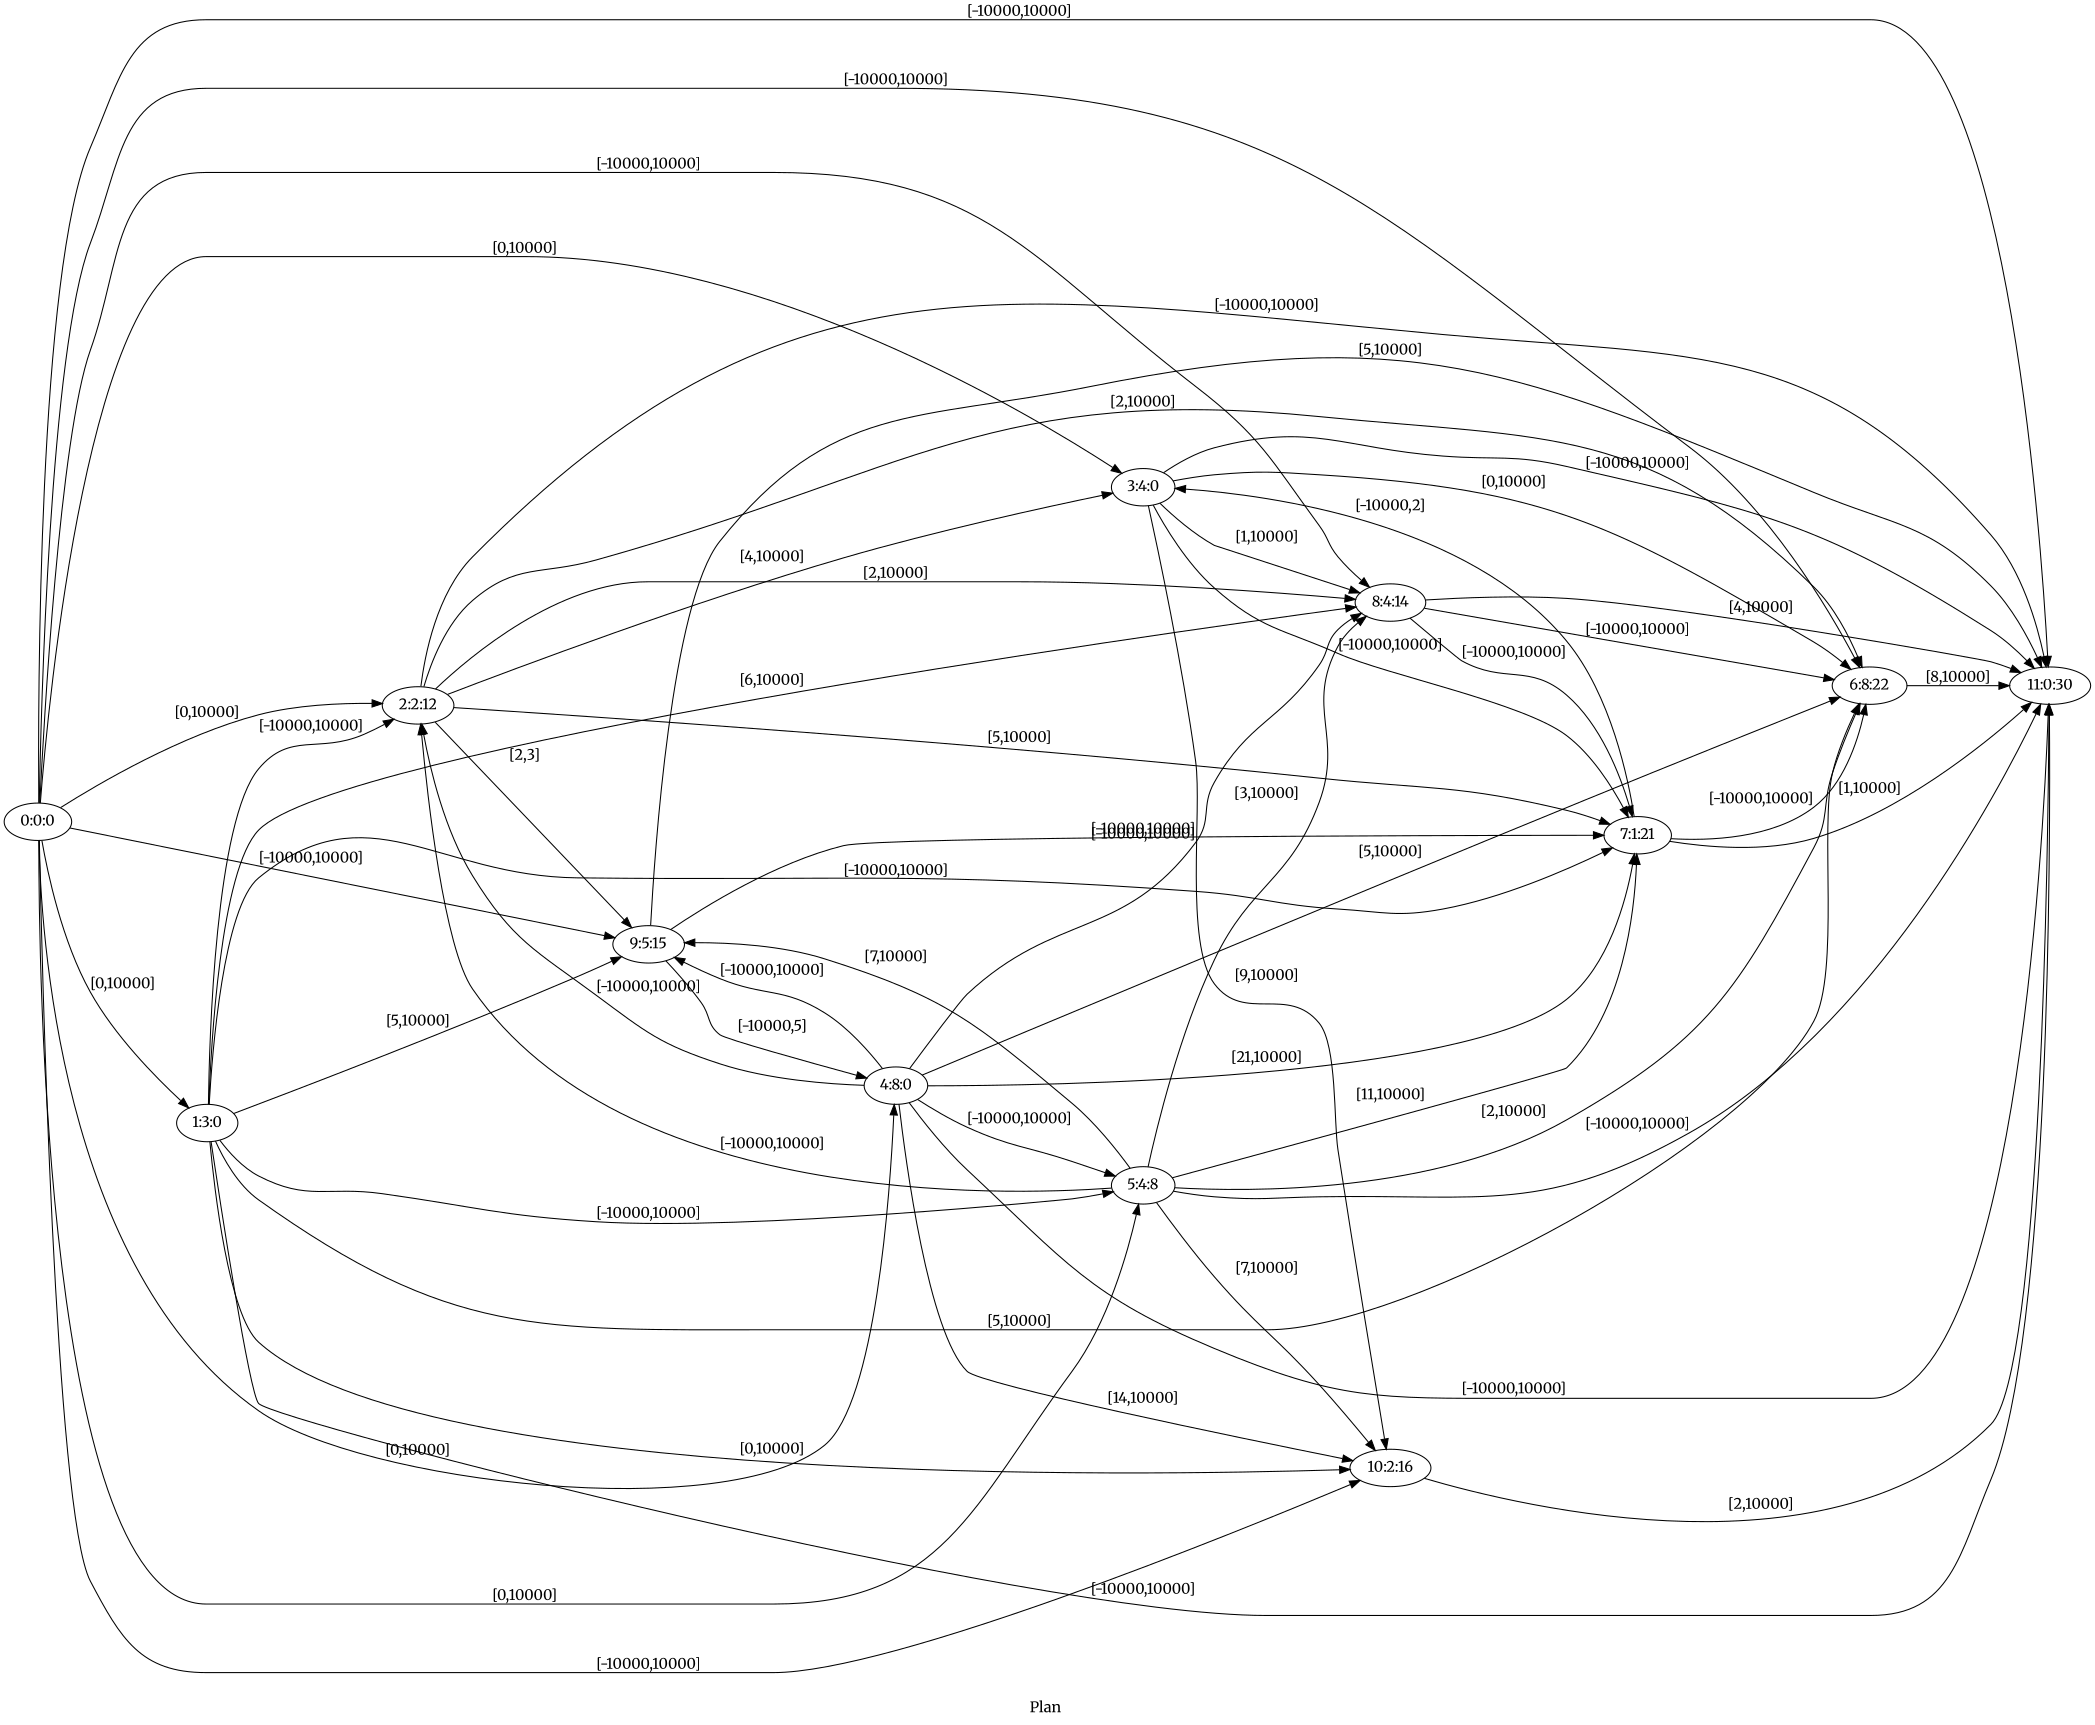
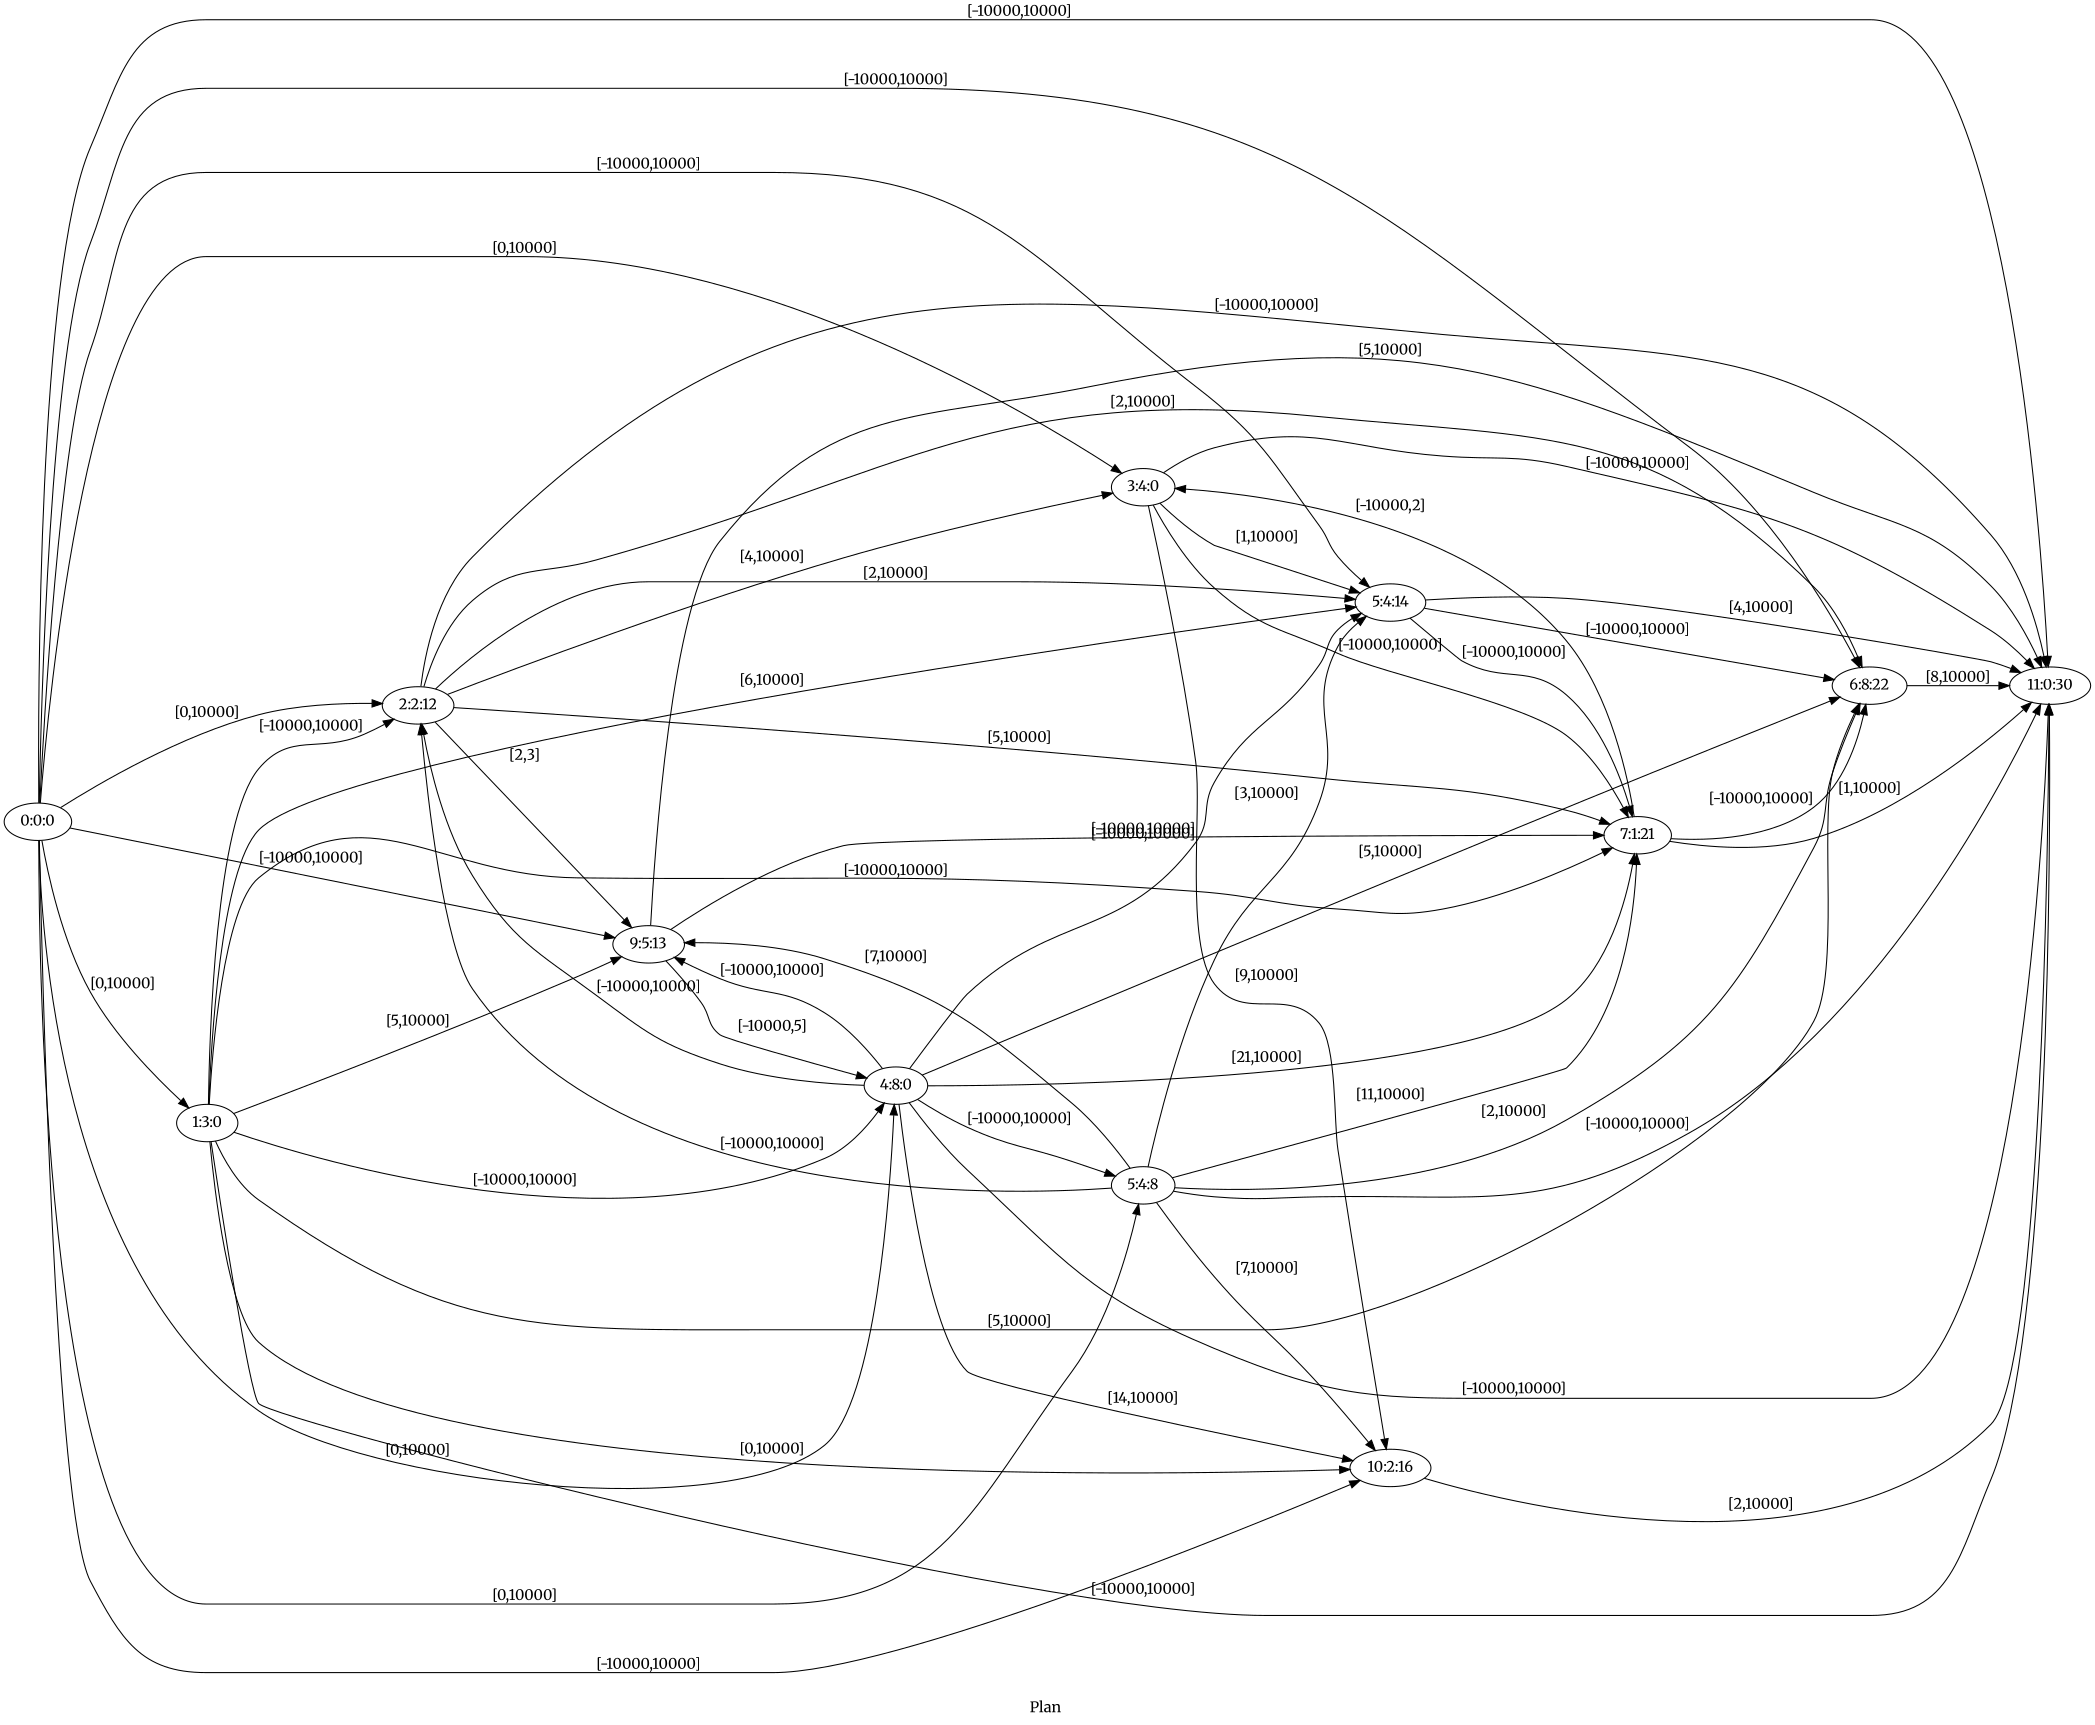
  digraph {
    fldt=0.963443
    fontname=Merriweather
    label="Plan "
    nodesep=.45
    rankdir=LR
    node [fontname=Merriweather]
    edge [fontname=Merriweather]
    "0:0:0"
    "1:3:0"
    "2:2:12"
    "3:4:0"
    "4:8:0"
    "5:4:8"
    "6:8:22"
-   "8:4:14"
-   "9:5:15"
+   "8:4:14" [label="5:4:14"]
+   "9:5:15" [label="9:5:13"]
    "10:2:16"
    "11:0:30"
    "7:1:21"
    "0:0:0" -> "1:3:0" [label="[0,10000]"]
    "0:0:0" -> "2:2:12" [label="[0,10000]"]
    "0:0:0" -> "3:4:0" [label="[0,10000]"]
    "0:0:0" -> "4:8:0" [label="[0,10000]"]
    "0:0:0" -> "5:4:8" [label="[0,10000]"]
    "0:0:0" -> "6:8:22" [label="[-10000,10000]"]
    "0:0:0" -> "8:4:14" [label="[-10000,10000]"]
    "0:0:0" -> "9:5:15" [label="[-10000,10000]"]
    "0:0:0" -> "10:2:16" [label="[-10000,10000]"]
    "0:0:0" -> "11:0:30" [label="[-10000,10000]"]
    "1:3:0" -> "2:2:12" [label="[-10000,10000]"]
-   "1:3:0" -> "5:4:8" [label="[-10000,10000]"]
+   "1:3:0" -> "4:8:0" [label="[-10000,10000]"]
    "1:3:0" -> "6:8:22" [label="[5,10000]"]
    "1:3:0" -> "8:4:14" [label="[6,10000]"]
    "1:3:0" -> "9:5:15" [label="[5,10000]"]
    "1:3:0" -> "10:2:16" [label="[0,10000]"]
    "1:3:0" -> "11:0:30" [label="[-10000,10000]"]
    "1:3:0" -> "7:1:21" [label="[-10000,10000]"]
    "2:2:12" -> "3:4:0" [label="[4,10000]"]
    "2:2:12" -> "6:8:22" [label="[2,10000]"]
    "2:2:12" -> "8:4:14" [label="[2,10000]"]
    "2:2:12" -> "9:5:15" [label="[2,3]"]
    "2:2:12" -> "11:0:30" [label="[-10000,10000]"]
    "2:2:12" -> "7:1:21" [label="[5,10000]"]
-   "3:4:0" -> "6:8:22" [label="[0,10000]"]
    "3:4:0" -> "8:4:14" [label="[1,10000]"]
    "3:4:0" -> "10:2:16" [label="[9,10000]"]
    "3:4:0" -> "11:0:30" [label="[-10000,10000]"]
    "3:4:0" -> "7:1:21" [label="[-10000,10000]"]
    "4:8:0" -> "2:2:12" [label="[-10000,10000]"]
    "4:8:0" -> "5:4:8" [label="[-10000,10000]"]
    "4:8:0" -> "6:8:22" [label="[5,10000]"]
    "4:8:0" -> "8:4:14" [label="[-10000,10000]"]
    "4:8:0" -> "9:5:15" [label="[-10000,10000]"]
    "4:8:0" -> "10:2:16" [label="[14,10000]"]
    "4:8:0" -> "11:0:30" [label="[-10000,10000]"]
    "4:8:0" -> "7:1:21" [label="[21,10000]"]
    "5:4:8" -> "2:2:12" [label="[-10000,10000]"]
    "5:4:8" -> "6:8:22" [label="[2,10000]"]
    "5:4:8" -> "8:4:14" [label="[3,10000]"]
    "5:4:8" -> "9:5:15" [label="[7,10000]"]
    "5:4:8" -> "10:2:16" [label="[7,10000]"]
    "5:4:8" -> "11:0:30" [label="[-10000,10000]"]
    "5:4:8" -> "7:1:21" [label="[11,10000]"]
    "6:8:22" -> "11:0:30" [label="[8,10000]"]
    "8:4:14" -> "6:8:22" [label="[-10000,10000]"]
    "8:4:14" -> "11:0:30" [label="[4,10000]"]
    "8:4:14" -> "7:1:21" [label="[-10000,10000]"]
    "9:5:15" -> "4:8:0" [label="[-10000,5]"]
    "9:5:15" -> "11:0:30" [label="[5,10000]"]
    "9:5:15" -> "7:1:21" [label="[-10000,10000]"]
    "10:2:16" -> "11:0:30" [label="[2,10000]"]
    "7:1:21" -> "3:4:0" [label="[-10000,2]"]
    "7:1:21" -> "6:8:22" [label="[-10000,10000]"]
    "7:1:21" -> "11:0:30" [label="[1,10000]"]
  }
